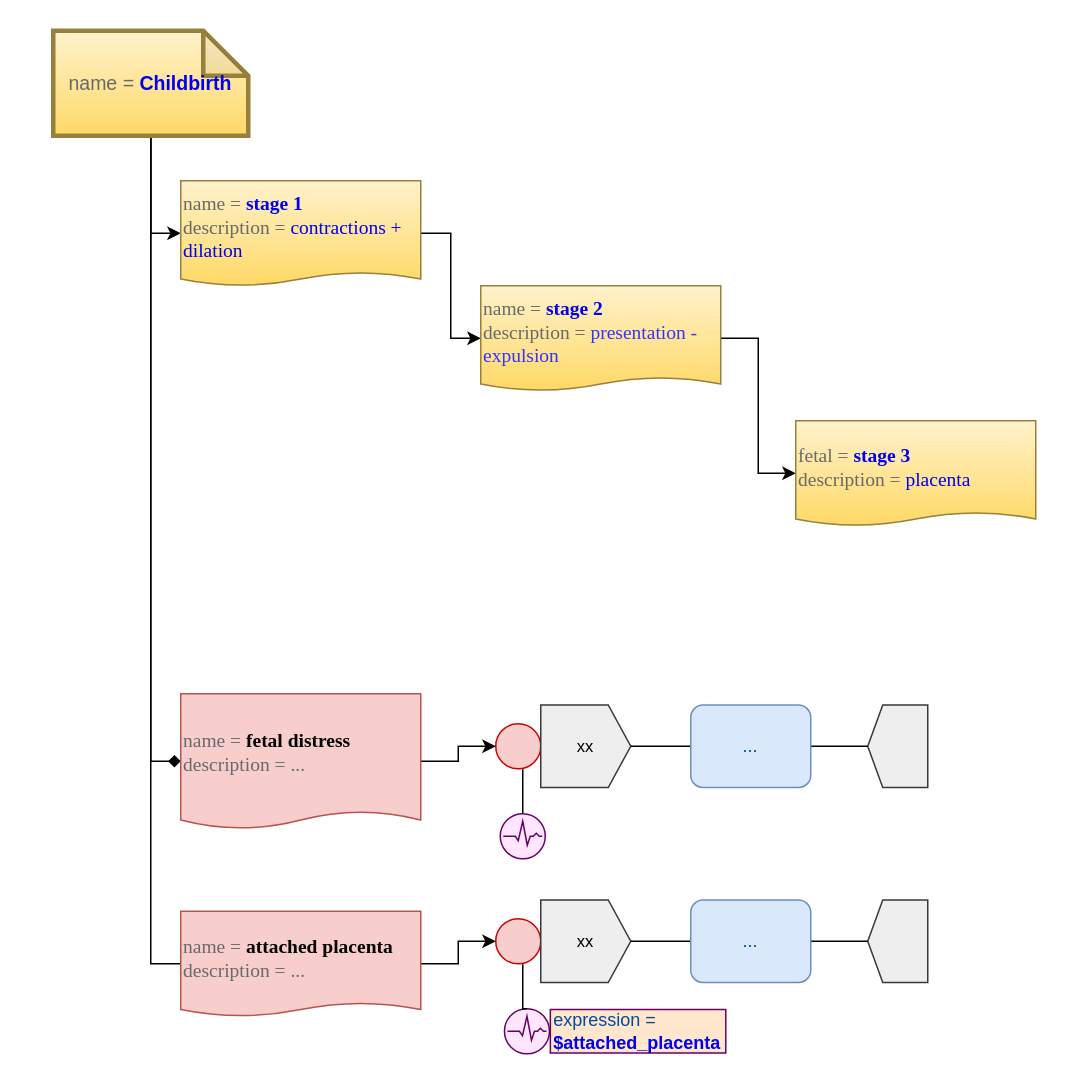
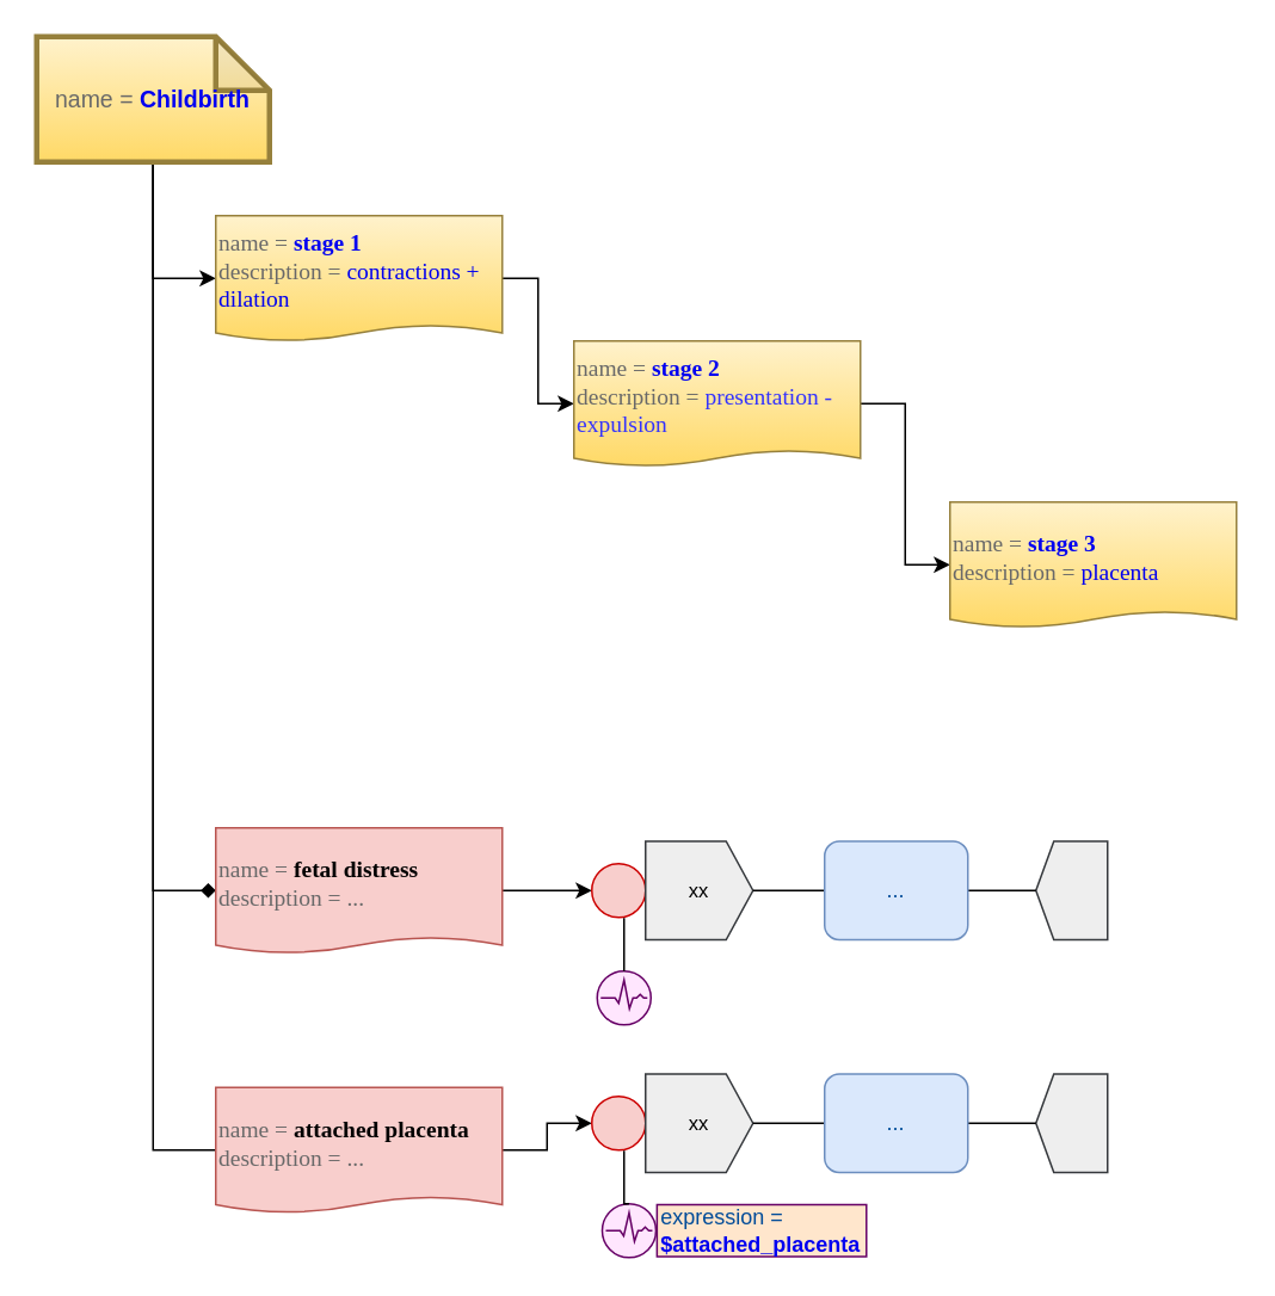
  <mxCell id="0" />
  <mxCell id="1" parent="0" />
  <mxCell id="2" style="edgeStyle=orthogonalEdgeStyle;rounded=0;orthogonalLoop=1;jettySize=auto;html=1;exitX=0.5;exitY=1;exitDx=0;exitDy=0;exitPerimeter=0;entryX=0;entryY=0.5;entryDx=0;entryDy=0;" edge="1" parent="1" source="7" target="8"><mxGeometry relative="1" as="geometry" /></mxCell>
  <mxCell id="3" style="edgeStyle=orthogonalEdgeStyle;rounded=0;orthogonalLoop=1;jettySize=auto;html=1;exitX=1;exitY=0.5;exitDx=0;exitDy=0;entryX=0;entryY=0.5;entryDx=0;entryDy=0;" edge="1" parent="1" source="8" target="9"><mxGeometry relative="1" as="geometry" /></mxCell>
  <mxCell id="4" style="edgeStyle=orthogonalEdgeStyle;rounded=0;orthogonalLoop=1;jettySize=auto;html=1;exitX=1;exitY=0.5;exitDx=0;exitDy=0;entryX=0;entryY=0.5;entryDx=0;entryDy=0;" edge="1" parent="1" source="9" target="10"><mxGeometry relative="1" as="geometry" /></mxCell>
  <mxCell id="5" style="edgeStyle=orthogonalEdgeStyle;rounded=0;orthogonalLoop=1;jettySize=auto;html=1;exitX=0.5;exitY=1;exitDx=0;exitDy=0;exitPerimeter=0;entryX=0;entryY=0.5;entryDx=0;entryDy=0;endArrow=diamond;" edge="1" parent="1" source="7" target="12"><mxGeometry relative="1" as="geometry" /></mxCell>
  <mxCell id="6" style="edgeStyle=orthogonalEdgeStyle;rounded=0;orthogonalLoop=1;jettySize=auto;html=1;exitX=0.5;exitY=1;exitDx=0;exitDy=0;exitPerimeter=0;entryX=0;entryY=0.5;entryDx=0;entryDy=0;endArrow=none;endFill=0;" edge="1" parent="1" source="7" target="22"><mxGeometry relative="1" as="geometry" /></mxCell>
- <mxCell id="7" value="&lt;div style=&quot;text-align: left&quot;&gt;&lt;font color=&quot;#696969&quot;&gt;name = &lt;/font&gt;&lt;font color=&quot;#0000f0&quot;&gt;&lt;b&gt;Childbirth&lt;/b&gt;&lt;/font&gt;&lt;/div&gt;" style="shape=note;whiteSpace=wrap;html=1;backgroundOutline=1;darkOpacity=0.05;fontSize=13;fillColor=#fff2cc;strokeColor=#96803C;gradientColor=#ffd966;fontColor=#0000CC;spacingTop=0;strokeWidth=3;" vertex="1" parent="1"><mxGeometry x="35" y="20" width="130" height="70" as="geometry" /></mxCell>
+ <mxCell id="7" value="&lt;div style=&quot;text-align: left&quot;&gt;&lt;font color=&quot;#696969&quot;&gt;name = &lt;/font&gt;&lt;font color=&quot;#0000f0&quot;&gt;&lt;b&gt;Childbirth&lt;/b&gt;&lt;/font&gt;&lt;/div&gt;" style="shape=note;whiteSpace=wrap;html=1;backgroundOutline=1;darkOpacity=0.05;fontSize=13;fillColor=#fff2cc;strokeColor=#96803C;gradientColor=#ffd966;fontColor=#0000CC;spacingTop=0;strokeWidth=3;" vertex="1" parent="1"><mxGeometry x="20" y="20" width="130" height="70" as="geometry" /></mxCell>
  <mxCell id="8" value="&lt;div&gt;&lt;font color=&quot;#696969&quot; style=&quot;font-weight: normal&quot;&gt;name = &lt;/font&gt;stage 1&lt;/div&gt;&lt;div&gt;&lt;font color=&quot;#696969&quot; style=&quot;font-weight: normal&quot;&gt;description&lt;/font&gt;&lt;font color=&quot;#696969&quot; style=&quot;font-weight: normal&quot;&gt;&amp;nbsp;=&amp;nbsp;&lt;/font&gt;&lt;font color=&quot;#0000f0&quot; style=&quot;font-weight: normal&quot;&gt;contractions + dilation&lt;/font&gt;&lt;/div&gt;" style="shape=document;whiteSpace=wrap;html=1;boundedLbl=1;shadow=0;glass=0;comic=0;labelBackgroundColor=none;strokeColor=#96803C;strokeWidth=1;fillColor=#fff2cc;fontFamily=Tahoma;fontSize=13;align=left;fontStyle=1;size=0.129;gradientColor=#ffd966;fontColor=#0000F0;" vertex="1" parent="1"><mxGeometry x="120" y="120" width="160" height="70" as="geometry" /></mxCell>
  <mxCell id="9" value="&lt;div&gt;&lt;font color=&quot;#696969&quot; style=&quot;font-weight: normal&quot;&gt;name = &lt;/font&gt;stage 2&lt;/div&gt;&lt;div&gt;&lt;font color=&quot;#696969&quot; style=&quot;font-weight: normal&quot;&gt;description&lt;/font&gt;&lt;font color=&quot;#696969&quot; style=&quot;font-weight: normal&quot;&gt;&amp;nbsp;= &lt;/font&gt;&lt;font style=&quot;font-weight: normal&quot; color=&quot;#3333ff&quot;&gt;presentation - expulsion&lt;/font&gt;&lt;/div&gt;" style="shape=document;whiteSpace=wrap;html=1;boundedLbl=1;shadow=0;glass=0;comic=0;labelBackgroundColor=none;strokeColor=#96803C;strokeWidth=1;fillColor=#fff2cc;fontFamily=Tahoma;fontSize=13;align=left;fontStyle=1;size=0.129;gradientColor=#ffd966;fontColor=#0000F0;" vertex="1" parent="1"><mxGeometry x="320" y="190" width="160" height="70" as="geometry" /></mxCell>
- <mxCell id="10" value="&lt;div&gt;&lt;font color=&quot;#696969&quot; style=&quot;font-weight: normal&quot;&gt;fetal = &lt;/font&gt;stage 3&lt;/div&gt;&lt;div&gt;&lt;font color=&quot;#696969&quot; style=&quot;font-weight: normal&quot;&gt;description&lt;/font&gt;&lt;font color=&quot;#696969&quot; style=&quot;font-weight: normal&quot;&gt;&amp;nbsp;=&amp;nbsp;&lt;/font&gt;&lt;font color=&quot;#0000f0&quot; style=&quot;font-weight: normal&quot;&gt;placenta&lt;/font&gt;&lt;/div&gt;" style="shape=document;whiteSpace=wrap;html=1;boundedLbl=1;shadow=0;glass=0;comic=0;labelBackgroundColor=none;strokeColor=#96803C;strokeWidth=1;fillColor=#fff2cc;fontFamily=Tahoma;fontSize=13;align=left;fontStyle=1;size=0.129;gradientColor=#ffd966;fontColor=#0000F0;" vertex="1" parent="1"><mxGeometry x="530" y="280" width="160" height="70" as="geometry" /></mxCell>
+ <mxCell id="10" value="&lt;div&gt;&lt;font color=&quot;#696969&quot; style=&quot;font-weight: normal&quot;&gt;name = &lt;/font&gt;stage 3&lt;/div&gt;&lt;div&gt;&lt;font color=&quot;#696969&quot; style=&quot;font-weight: normal&quot;&gt;description&lt;/font&gt;&lt;font color=&quot;#696969&quot; style=&quot;font-weight: normal&quot;&gt;&amp;nbsp;=&amp;nbsp;&lt;/font&gt;&lt;font color=&quot;#0000f0&quot; style=&quot;font-weight: normal&quot;&gt;placenta&lt;/font&gt;&lt;/div&gt;" style="shape=document;whiteSpace=wrap;html=1;boundedLbl=1;shadow=0;glass=0;comic=0;labelBackgroundColor=none;strokeColor=#96803C;strokeWidth=1;fillColor=#fff2cc;fontFamily=Tahoma;fontSize=13;align=left;fontStyle=1;size=0.129;gradientColor=#ffd966;fontColor=#0000F0;" vertex="1" parent="1"><mxGeometry x="530" y="280" width="160" height="70" as="geometry" /></mxCell>
  <mxCell id="11" style="edgeStyle=orthogonalEdgeStyle;rounded=0;orthogonalLoop=1;jettySize=auto;html=1;exitX=1;exitY=0.5;exitDx=0;exitDy=0;entryX=0;entryY=0.5;entryDx=0;entryDy=0;" edge="1" parent="1" source="12" target="14"><mxGeometry relative="1" as="geometry"><mxPoint x="330" y="497" as="targetPoint" /></mxGeometry></mxCell>
- <mxCell id="12" value="&lt;div&gt;&lt;font color=&quot;#696969&quot; style=&quot;font-weight: normal&quot;&gt;name = &lt;/font&gt;&lt;font&gt;fetal distress&lt;br&gt;&lt;/font&gt;&lt;font color=&quot;#696969&quot; style=&quot;font-weight: normal&quot;&gt;description&lt;/font&gt;&lt;font color=&quot;#696969&quot; style=&quot;font-weight: normal&quot;&gt;&amp;nbsp;= ...&lt;/font&gt;&lt;/div&gt;" style="shape=document;whiteSpace=wrap;html=1;boundedLbl=1;shadow=0;glass=0;comic=0;labelBackgroundColor=none;strokeColor=#b85450;strokeWidth=1;fillColor=#f8cecc;fontFamily=Tahoma;fontSize=13;align=left;fontStyle=1;size=0.129;" vertex="1" parent="1"><mxGeometry x="120" y="462" width="160" height="90" as="geometry" /></mxCell>
+ <mxCell id="12" value="&lt;div&gt;&lt;font color=&quot;#696969&quot; style=&quot;font-weight: normal&quot;&gt;name = &lt;/font&gt;&lt;font&gt;fetal distress&lt;br&gt;&lt;/font&gt;&lt;font color=&quot;#696969&quot; style=&quot;font-weight: normal&quot;&gt;description&lt;/font&gt;&lt;font color=&quot;#696969&quot; style=&quot;font-weight: normal&quot;&gt;&amp;nbsp;= ...&lt;/font&gt;&lt;/div&gt;" style="shape=document;whiteSpace=wrap;html=1;boundedLbl=1;shadow=0;glass=0;comic=0;labelBackgroundColor=none;strokeColor=#b85450;strokeWidth=1;fillColor=#f8cecc;fontFamily=Tahoma;fontSize=13;align=left;fontStyle=1;size=0.129;" vertex="1" parent="1"><mxGeometry x="120" y="462" width="160" height="70" as="geometry" /></mxCell>
  <mxCell id="13" value="" style="shape=stencil(tZRhb4MgEIZ/DV8bhdplHxfX/Q9K2SSlYIC127/vyWkiEdtmU2PUe8/34cQDwmrf8FYSWjSEvRNKqwouEF4x3BYYct9KEVC7cKf4QUvM+ODsSV7VMfQEZRrpVOiybE+KN3inO1ktrDEAUdb4JDPKA4wrA97iB2H98L9J1AL/LIN0qJZR/XieualWoJZrVJoyh7qXrXQhalprucqfWoZa/pHJalDmmpjVBy5OX85+m2O2kk+ltbDaOgjxHgcilO3jcecjcInlzWzHXvvnvLnl3cKcJIb02V7kaGpy6y3HHexamZF9u6i934qe95f/9Kd2+rJ5DBDaejk39aBPZj+qM60CTWKdfNBD2Az3WyXbuRN2VHH7j8IN);whiteSpace=wrap;html=1;fillColor=#f5f5f5;gradientColor=#b3b3b3;fontSize=11;strokeColor=#666666;" vertex="1" parent="1"><mxGeometry x="578" y="469.5" width="40" height="55" as="geometry" /></mxCell>
  <mxCell id="14" value="xx" style="shape=stencil(tVXbcoMgEP0aXjsIY42PHZr8BzG0MiHggE3avy8Cdryg0TQyjrq7nrMXdhFgYkpaMYBgCfA7QChN7c2KNy/m0IvUVKyove5KNadHwbzF1Fqd2Y2f6sDAZck0rxsr3gP4Zr9pLkwKJaUl4UqanqVjt2SUS4uF354MviDv5udPDorKOrmwmulgcNrDP4iz3ZOI0z5xlDVZyZpswAkHBUi3iPRJrMOqJhvEupwTE6uZamdMjrQ4f2r1JU/RSPzEFEoobRX+6VwBhAmBds2k8cGFiEMPO7InZAbKhOCVYVMNkKC2xmGQMewdBfheWD6v9YHv3ZohnysYfsV5eI+DK9ocTCNDa76oa6ciuF+S6YxbuOCyA89io78cnve9oyxsyMMBpGvxg/wX4AuhzCMFdCM02hunnRgf20JKs5m5ut+DcatzOuJ2Wv9zdIpf);whiteSpace=wrap;html=1;fillColor=#eeeeee;fontSize=11;strokeColor=#36393d;spacingLeft=30;" vertex="1" parent="1"><mxGeometry x="330" y="469.5" width="90" height="55" as="geometry" /></mxCell>
  <mxCell id="15" value="" style="group" vertex="1" connectable="0" parent="1"><mxGeometry x="333" y="542" width="157.5" height="30" as="geometry" /></mxCell>
  <mxCell id="16" value="" style="shape=stencil(tVXRboQgEPwaXhuEHvG1sfofVvcqOQ4McL27vy+KJtIToyFNjGZnnZll3Y2IFqare0AEd4h+IkIodjcX3sOwNj001mNn/oDWw8ZqdYE7b+1E57IDze2QpSXCH+6d4aJFo6R0ClxJE2QWeSdWc+m4+OHFJu/nFL2dfNw7hytY0B7PRrTarzrrPAOXRNVsV604sdZsd620cEis6bT4qpvLt1Y32a7W4r9ro4TSDvDP0QoRyhjGjG0c5MyFWKdWVcmqcoMKQvDeQHQEfLQ5qvGa/KFWGxVph+MpDf/Vp74etuYlMaev6mfRCBLOwSmqO9MFlwt6hhP5f/zzo/xwjg/b5wF9YzvX+STx+KntJ+8hnx7ls0T/fC9/XIfIZM7zvrpCL5syov7vMgK/);whiteSpace=wrap;html=1;fontSize=12;align=center;verticalAlign=top;fillColor=#f8cecc;strokeColor=#b85450;spacingRight=-30;" vertex="1" parent="15"><mxGeometry width="30" height="30" as="geometry" /></mxCell>
  <mxCell id="17" style="edgeStyle=orthogonalEdgeStyle;rounded=0;orthogonalLoop=1;jettySize=auto;html=1;exitX=0.5;exitY=0;exitDx=0;exitDy=0;entryX=0.2;entryY=0.78;entryDx=0;entryDy=0;entryPerimeter=0;endArrow=none;endFill=0;" edge="1" parent="1" source="16" target="14"><mxGeometry relative="1" as="geometry" /></mxCell>
  <mxCell id="18" style="edgeStyle=orthogonalEdgeStyle;rounded=0;orthogonalLoop=1;jettySize=auto;html=1;entryX=1;entryY=0.5;entryDx=0;entryDy=0;endArrow=none;endFill=0;" edge="1" parent="1" source="20" target="14"><mxGeometry relative="1" as="geometry" /></mxCell>
  <mxCell id="19" style="edgeStyle=orthogonalEdgeStyle;rounded=0;orthogonalLoop=1;jettySize=auto;html=1;exitX=1;exitY=0.5;exitDx=0;exitDy=0;entryX=0;entryY=0.5;entryDx=0;entryDy=0;endArrow=none;endFill=0;" edge="1" parent="1" source="20" target="13"><mxGeometry relative="1" as="geometry" /></mxCell>
  <mxCell id="20" value="..." style="shape=stencil(tZThCoIwFIWfZn9jcwj9jVXvsfSaQ9tkrqy3b+4atFKJUJDBPUe/e9h2JVy0pWyAJLQkfE+SJE394ssOyy3FUrYNZA61m7RKnmpAp3XWVNCp3A0EpUuwyvUuPxC68+/0DxeZ0dpDlNFt5Lz5HiaV9t/SO8KG9o+oajz/Ag4sqiyox9+Zm3QFKlsjacx85V426ULUOCtb5aSWobI/mVx4ZeoSc3GSWXW25qrz0STBsf0QzV/uj8GLx3Ik0ERbLgpjYSZPoeoaZ3dq78bd0PSLHVT8lQThCQ==);whiteSpace=wrap;html=1;fontSize=12;align=center;fillColor=#dae8fc;strokeColor=#6c8ebf;fontColor=#004C99;" vertex="1" parent="1"><mxGeometry x="460" y="469.5" width="80" height="55" as="geometry" /></mxCell>
  <mxCell id="21" style="edgeStyle=orthogonalEdgeStyle;rounded=0;orthogonalLoop=1;jettySize=auto;html=1;exitX=1;exitY=0.5;exitDx=0;exitDy=0;entryX=0;entryY=0.5;entryDx=0;entryDy=0;" edge="1" parent="1" source="22" target="24"><mxGeometry relative="1" as="geometry"><mxPoint x="330" y="627" as="targetPoint" /></mxGeometry></mxCell>
  <mxCell id="22" value="&lt;div&gt;&lt;font color=&quot;#696969&quot; style=&quot;font-weight: normal&quot;&gt;name = &lt;/font&gt;&lt;font&gt;attached placenta&lt;br&gt;&lt;/font&gt;&lt;font color=&quot;#696969&quot; style=&quot;font-weight: normal&quot;&gt;description&lt;/font&gt;&lt;font color=&quot;#696969&quot; style=&quot;font-weight: normal&quot;&gt;&amp;nbsp;= ...&lt;/font&gt;&lt;/div&gt;" style="shape=document;whiteSpace=wrap;html=1;boundedLbl=1;shadow=0;glass=0;comic=0;labelBackgroundColor=none;strokeColor=#b85450;strokeWidth=1;fillColor=#f8cecc;fontFamily=Tahoma;fontSize=13;align=left;fontStyle=1;size=0.129;" vertex="1" parent="1"><mxGeometry x="120" y="607" width="160" height="70" as="geometry" /></mxCell>
  <mxCell id="23" value="" style="shape=stencil(tZRhb4MgEIZ/DV8bhdplHxfX/Q9K2SSlYIC127/vyWkiEdtmU2PUe8/34cQDwmrf8FYSWjSEvRNKqwouEF4x3BYYct9KEVC7cKf4QUvM+ODsSV7VMfQEZRrpVOiybE+KN3inO1ktrDEAUdb4JDPKA4wrA97iB2H98L9J1AL/LIN0qJZR/XieualWoJZrVJoyh7qXrXQhalprucqfWoZa/pHJalDmmpjVBy5OX85+m2O2kk+ltbDaOgjxHgcilO3jcecjcInlzWzHXvvnvLnl3cKcJIb02V7kaGpy6y3HHexamZF9u6i934qe95f/9Kd2+rJ5DBDaejk39aBPZj+qM60CTWKdfNBD2Az3WyXbuRN2VHH7j8IN);whiteSpace=wrap;html=1;fillColor=#f5f5f5;gradientColor=#b3b3b3;fontSize=11;strokeColor=#666666;" vertex="1" parent="1"><mxGeometry x="578" y="599.5" width="40" height="55" as="geometry" /></mxCell>
  <mxCell id="24" value="xx" style="shape=stencil(tVXbcoMgEP0aXjsIY42PHZr8BzG0MiHggE3avy8Cdryg0TQyjrq7nrMXdhFgYkpaMYBgCfA7QChN7c2KNy/m0IvUVKyove5KNadHwbzF1Fqd2Y2f6sDAZck0rxsr3gP4Zr9pLkwKJaUl4UqanqVjt2SUS4uF354MviDv5udPDorKOrmwmulgcNrDP4iz3ZOI0z5xlDVZyZpswAkHBUi3iPRJrMOqJhvEupwTE6uZamdMjrQ4f2r1JU/RSPzEFEoobRX+6VwBhAmBds2k8cGFiEMPO7InZAbKhOCVYVMNkKC2xmGQMewdBfheWD6v9YHv3ZohnysYfsV5eI+DK9ocTCNDa76oa6ciuF+S6YxbuOCyA89io78cnve9oyxsyMMBpGvxg/wX4AuhzCMFdCM02hunnRgf20JKs5m5ut+DcatzOuJ2Wv9zdIpf);whiteSpace=wrap;html=1;fillColor=#eeeeee;fontSize=11;strokeColor=#36393d;spacingLeft=30;" vertex="1" parent="1"><mxGeometry x="330" y="599.5" width="90" height="55" as="geometry" /></mxCell>
  <mxCell id="25" value="" style="group" vertex="1" connectable="0" parent="1"><mxGeometry x="333" y="672" width="187" height="30" as="geometry" /></mxCell>
  <mxCell id="26" value="" style="shape=stencil(tVXRboQgEPwaXhuEHvG1sfofVvcqOQ4McL27vy+KJtIToyFNjGZnnZll3Y2IFqare0AEd4h+IkIodjcX3sOwNj001mNn/oDWw8ZqdYE7b+1E57IDze2QpSXCH+6d4aJFo6R0ClxJE2QWeSdWc+m4+OHFJu/nFL2dfNw7hytY0B7PRrTarzrrPAOXRNVsV604sdZsd620cEis6bT4qpvLt1Y32a7W4r9ro4TSDvDP0QoRyhjGjG0c5MyFWKdWVcmqcoMKQvDeQHQEfLQ5qvGa/KFWGxVph+MpDf/Vp74etuYlMaev6mfRCBLOwSmqO9MFlwt6hhP5f/zzo/xwjg/b5wF9YzvX+STx+KntJ+8hnx7ls0T/fC9/XIfIZM7zvrpCL5syov7vMgK/);whiteSpace=wrap;html=1;fontSize=12;align=center;verticalAlign=top;fillColor=#f8cecc;strokeColor=#b85450;spacingRight=-30;" vertex="1" parent="25"><mxGeometry width="35.619" height="30" as="geometry" /></mxCell>
  <mxCell id="27" value="&lt;div style=&quot;text-align: left&quot;&gt;expression = &lt;br&gt;&lt;font color=&quot;#0000f0&quot;&gt;&lt;b&gt;$attached_placenta&lt;/b&gt;&lt;/font&gt;&lt;/div&gt;&lt;div style=&quot;text-align: left&quot;&gt;&lt;/div&gt;" style="rounded=0;whiteSpace=wrap;html=1;fontSize=12;fontColor=#004C99;strokeColor=#660066;fillColor=#ffe6cc;" vertex="1" parent="25"><mxGeometry x="33.4" y="0.5" width="116.949" height="29" as="geometry" /></mxCell>
  <mxCell id="28" style="edgeStyle=orthogonalEdgeStyle;rounded=0;orthogonalLoop=1;jettySize=auto;html=1;exitX=0.5;exitY=0;exitDx=0;exitDy=0;entryX=0.2;entryY=0.78;entryDx=0;entryDy=0;entryPerimeter=0;endArrow=none;endFill=0;" edge="1" parent="1" source="26" target="24"><mxGeometry relative="1" as="geometry" /></mxCell>
  <mxCell id="29" style="edgeStyle=orthogonalEdgeStyle;rounded=0;orthogonalLoop=1;jettySize=auto;html=1;entryX=1;entryY=0.5;entryDx=0;entryDy=0;endArrow=none;endFill=0;" edge="1" parent="1" source="31" target="24"><mxGeometry relative="1" as="geometry" /></mxCell>
  <mxCell id="30" style="edgeStyle=orthogonalEdgeStyle;rounded=0;orthogonalLoop=1;jettySize=auto;html=1;exitX=1;exitY=0.5;exitDx=0;exitDy=0;entryX=0;entryY=0.5;entryDx=0;entryDy=0;endArrow=none;endFill=0;" edge="1" parent="1" source="31" target="23"><mxGeometry relative="1" as="geometry" /></mxCell>
  <mxCell id="31" value="..." style="shape=stencil(tZThCoIwFIWfZn9jcwj9jVXvsfSaQ9tkrqy3b+4atFKJUJDBPUe/e9h2JVy0pWyAJLQkfE+SJE394ssOyy3FUrYNZA61m7RKnmpAp3XWVNCp3A0EpUuwyvUuPxC68+/0DxeZ0dpDlNFt5Lz5HiaV9t/SO8KG9o+oajz/Ag4sqiyox9+Zm3QFKlsjacx85V426ULUOCtb5aSWobI/mVx4ZeoSc3GSWXW25qrz0STBsf0QzV/uj8GLx3Ik0ERbLgpjYSZPoeoaZ3dq78bd0PSLHVT8lQThCQ==);whiteSpace=wrap;html=1;fontSize=12;align=center;fillColor=#dae8fc;strokeColor=#6c8ebf;fontColor=#004C99;" vertex="1" parent="1"><mxGeometry x="460" y="599.5" width="80" height="55" as="geometry" /></mxCell>
